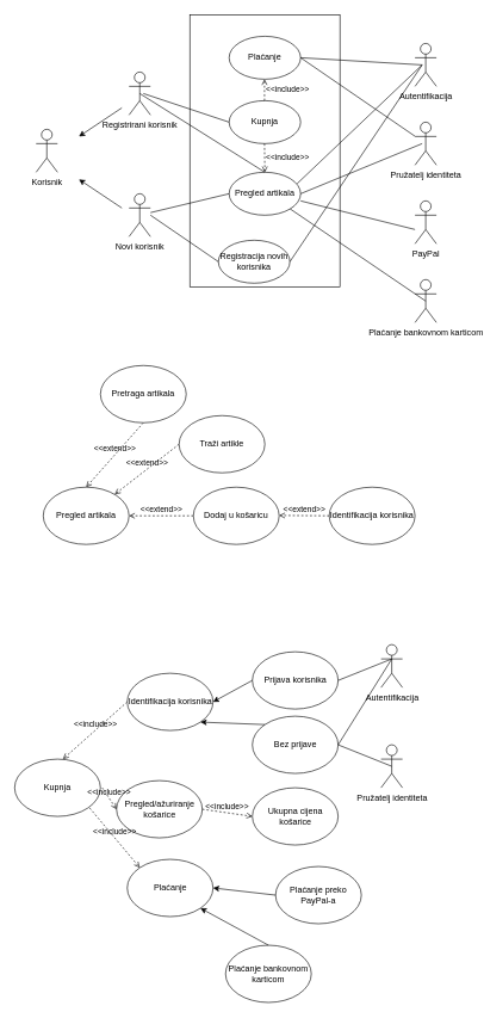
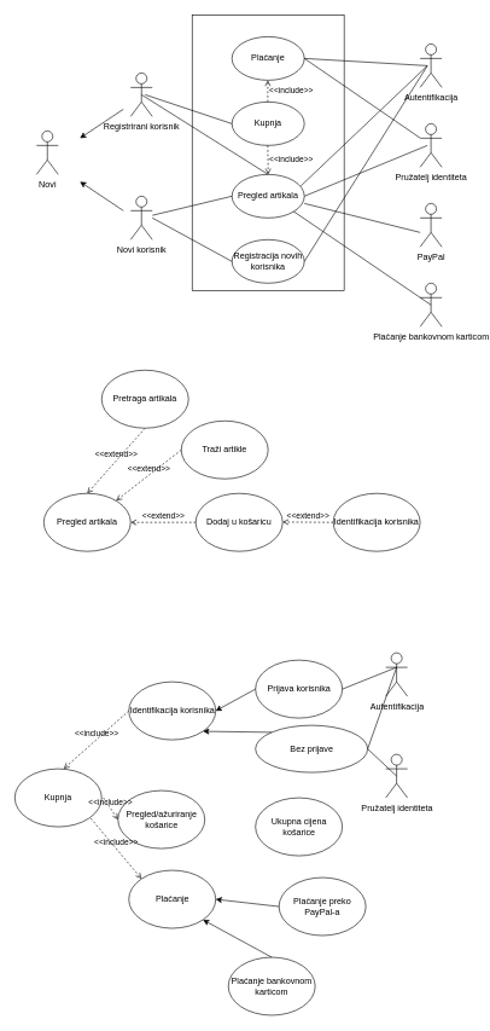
  <mxCell id="0" />
  <mxCell id="1" parent="0" />
  <mxCell id="2" value="" style="rounded=0;whiteSpace=wrap;html=1;" vertex="1" parent="1"><mxGeometry x="265" y="20" width="210" height="380" as="geometry" /></mxCell>
- <mxCell id="3" value="Korisnik" style="shape=umlActor;verticalLabelPosition=bottom;verticalAlign=top;html=1;outlineConnect=0;" vertex="1" parent="1"><mxGeometry x="50" y="180" width="30" height="60" as="geometry" /></mxCell>
+ <mxCell id="3" value="Novi" style="shape=umlActor;verticalLabelPosition=bottom;verticalAlign=top;html=1;outlineConnect=0;" vertex="1" parent="1"><mxGeometry x="50" y="180" width="30" height="60" as="geometry" /></mxCell>
  <mxCell id="4" value="" style="endArrow=classic;html=1;rounded=0;" edge="1" parent="1"><mxGeometry width="50" height="50" relative="1" as="geometry"><mxPoint x="170" y="150" as="sourcePoint" /><mxPoint x="110" y="190" as="targetPoint" /></mxGeometry></mxCell>
  <mxCell id="5" value="" style="endArrow=classic;html=1;rounded=0;" edge="1" parent="1"><mxGeometry width="50" height="50" relative="1" as="geometry"><mxPoint x="170" y="290" as="sourcePoint" /><mxPoint x="110" y="250" as="targetPoint" /></mxGeometry></mxCell>
  <mxCell id="6" value="Registrirani korisnik" style="shape=umlActor;verticalLabelPosition=bottom;verticalAlign=top;html=1;outlineConnect=0;" vertex="1" parent="1"><mxGeometry x="180" y="100" width="30" height="60" as="geometry" /></mxCell>
  <mxCell id="7" value="Novi korisnik" style="shape=umlActor;verticalLabelPosition=bottom;verticalAlign=top;html=1;outlineConnect=0;" vertex="1" parent="1"><mxGeometry x="180" y="270" width="30" height="60" as="geometry" /></mxCell>
  <mxCell id="8" value="Plaćanje" style="ellipse;whiteSpace=wrap;html=1;" vertex="1" parent="1"><mxGeometry x="320" y="50" width="100" height="60" as="geometry" /></mxCell>
  <mxCell id="9" value="Kupnja" style="ellipse;whiteSpace=wrap;html=1;" vertex="1" parent="1"><mxGeometry x="320" y="140" width="100" height="60" as="geometry" /></mxCell>
- <mxCell id="10" value="Registracija novih korisnika" style="ellipse;whiteSpace=wrap;html=1;" vertex="1" parent="1"><mxGeometry x="305" y="335" width="100" height="60" as="geometry" /></mxCell>
+ <mxCell id="10" value="Registracija novih korisnika" style="ellipse;whiteSpace=wrap;html=1;" vertex="1" parent="1"><mxGeometry x="320" y="330" width="100" height="60" as="geometry" /></mxCell>
  <mxCell id="11" value="Autentifikacija" style="shape=umlActor;verticalLabelPosition=bottom;verticalAlign=top;html=1;outlineConnect=0;" vertex="1" parent="1"><mxGeometry x="580" y="60" width="30" height="60" as="geometry" /></mxCell>
  <mxCell id="12" value="Pružatelj identiteta" style="shape=umlActor;verticalLabelPosition=bottom;verticalAlign=top;html=1;outlineConnect=0;" vertex="1" parent="1"><mxGeometry x="580" y="170" width="30" height="60" as="geometry" /></mxCell>
  <mxCell id="13" value="PayPal" style="shape=umlActor;verticalLabelPosition=bottom;verticalAlign=top;html=1;outlineConnect=0;" vertex="1" parent="1"><mxGeometry x="580" y="280" width="30" height="60" as="geometry" /></mxCell>
  <mxCell id="14" value="Plaćanje bankovnom karticom" style="shape=umlActor;verticalLabelPosition=bottom;verticalAlign=top;html=1;outlineConnect=0;" vertex="1" parent="1"><mxGeometry x="580" y="390" width="30" height="60" as="geometry" /></mxCell>
  <mxCell id="15" value="Pregled artikala" style="ellipse;whiteSpace=wrap;html=1;" vertex="1" parent="1"><mxGeometry x="320" y="240" width="100" height="60" as="geometry" /></mxCell>
  <mxCell id="16" value="" style="endArrow=none;html=1;rounded=0;entryX=0.5;entryY=0.5;entryDx=0;entryDy=0;entryPerimeter=0;exitX=0.5;exitY=0;exitDx=0;exitDy=0;" edge="1" parent="1" source="15" target="6"><mxGeometry width="50" height="50" relative="1" as="geometry"><mxPoint x="330" y="250" as="sourcePoint" /><mxPoint x="380" y="200" as="targetPoint" /></mxGeometry></mxCell>
  <mxCell id="17" value="" style="endArrow=none;html=1;rounded=0;entryX=0;entryY=0.5;entryDx=0;entryDy=0;" edge="1" parent="1" source="7" target="15"><mxGeometry width="50" height="50" relative="1" as="geometry"><mxPoint x="330" y="250" as="sourcePoint" /><mxPoint x="380" y="200" as="targetPoint" /></mxGeometry></mxCell>
  <mxCell id="18" value="" style="endArrow=none;html=1;rounded=0;entryX=0;entryY=0.5;entryDx=0;entryDy=0;" edge="1" parent="1" target="10"><mxGeometry width="50" height="50" relative="1" as="geometry"><mxPoint x="210" y="300" as="sourcePoint" /><mxPoint x="390" y="210" as="targetPoint" /></mxGeometry></mxCell>
  <mxCell id="19" value="" style="endArrow=none;html=1;rounded=0;exitX=0;exitY=0.5;exitDx=0;exitDy=0;" edge="1" parent="1" source="9"><mxGeometry width="50" height="50" relative="1" as="geometry"><mxPoint x="330" y="250" as="sourcePoint" /><mxPoint x="200" y="130" as="targetPoint" /></mxGeometry></mxCell>
  <mxCell id="20" value="&amp;lt;&amp;lt;include&amp;gt;&amp;gt;" style="html=1;verticalAlign=middle;labelBackgroundColor=none;endArrow=open;endFill=0;dashed=1;rounded=0;labelPosition=right;verticalLabelPosition=middle;align=left;" edge="1" parent="1"><mxGeometry width="160" relative="1" as="geometry"><mxPoint x="369.5" y="140" as="sourcePoint" /><mxPoint x="369.5" y="110" as="targetPoint" /></mxGeometry></mxCell>
  <mxCell id="21" value="&amp;lt;&amp;lt;include&amp;gt;&amp;gt;" style="html=1;verticalAlign=middle;labelBackgroundColor=none;endArrow=open;endFill=0;dashed=1;rounded=0;labelPosition=right;verticalLabelPosition=middle;align=left;exitX=0.5;exitY=0;exitDx=0;exitDy=0;entryX=0.5;entryY=0;entryDx=0;entryDy=0;" edge="1" parent="1" target="15"><mxGeometry width="160" relative="1" as="geometry"><mxPoint x="369.5" y="200" as="sourcePoint" /><mxPoint x="369.5" y="230" as="targetPoint" /></mxGeometry></mxCell>
  <mxCell id="22" value="" style="endArrow=none;html=1;rounded=0;exitX=0.95;exitY=0.267;exitDx=0;exitDy=0;exitPerimeter=0;" edge="1" parent="1" source="15"><mxGeometry width="50" height="50" relative="1" as="geometry"><mxPoint x="540" y="140" as="sourcePoint" /><mxPoint x="590" y="90" as="targetPoint" /></mxGeometry></mxCell>
  <mxCell id="23" value="" style="endArrow=none;html=1;rounded=0;exitX=1;exitY=0.5;exitDx=0;exitDy=0;" edge="1" parent="1" source="8"><mxGeometry width="50" height="50" relative="1" as="geometry"><mxPoint x="510" y="140" as="sourcePoint" /><mxPoint x="590" y="90" as="targetPoint" /></mxGeometry></mxCell>
  <mxCell id="24" value="" style="endArrow=none;html=1;rounded=0;entryX=1;entryY=0.5;entryDx=0;entryDy=0;" edge="1" parent="1" source="12" target="8"><mxGeometry width="50" height="50" relative="1" as="geometry"><mxPoint x="330" y="250" as="sourcePoint" /><mxPoint x="380" y="200" as="targetPoint" /></mxGeometry></mxCell>
  <mxCell id="25" value="" style="endArrow=none;html=1;rounded=0;exitX=1;exitY=0.5;exitDx=0;exitDy=0;" edge="1" parent="1" source="10"><mxGeometry width="50" height="50" relative="1" as="geometry"><mxPoint x="510" y="150" as="sourcePoint" /><mxPoint x="590" y="90" as="targetPoint" /></mxGeometry></mxCell>
  <mxCell id="26" value="" style="endArrow=none;html=1;rounded=0;exitX=1;exitY=0.5;exitDx=0;exitDy=0;" edge="1" parent="1" source="15"><mxGeometry width="50" height="50" relative="1" as="geometry"><mxPoint x="540" y="250" as="sourcePoint" /><mxPoint x="590" y="200" as="targetPoint" /></mxGeometry></mxCell>
  <mxCell id="27" value="" style="endArrow=none;html=1;rounded=0;" edge="1" parent="1"><mxGeometry width="50" height="50" relative="1" as="geometry"><mxPoint x="420" y="280" as="sourcePoint" /><mxPoint x="580" y="320" as="targetPoint" /></mxGeometry></mxCell>
  <mxCell id="28" value="" style="endArrow=none;html=1;rounded=0;exitX=1;exitY=1;exitDx=0;exitDy=0;entryX=0.5;entryY=0.5;entryDx=0;entryDy=0;entryPerimeter=0;" edge="1" parent="1" source="15" target="14"><mxGeometry width="50" height="50" relative="1" as="geometry"><mxPoint x="490" y="430" as="sourcePoint" /><mxPoint x="540" y="380" as="targetPoint" /></mxGeometry></mxCell>
  <mxCell id="29" value="Pregled artikala" style="ellipse;whiteSpace=wrap;html=1;" vertex="1" parent="1"><mxGeometry x="60" y="680" width="120" height="80" as="geometry" /></mxCell>
  <mxCell id="30" value="&amp;lt;&amp;lt;extend&amp;gt;&amp;gt;" style="html=1;verticalAlign=bottom;labelBackgroundColor=none;endArrow=open;endFill=0;dashed=1;rounded=0;entryX=0.5;entryY=0;entryDx=0;entryDy=0;exitX=0.5;exitY=1;exitDx=0;exitDy=0;" edge="1" parent="1" source="33" target="29"><mxGeometry width="160" relative="1" as="geometry"><mxPoint x="200" y="590" as="sourcePoint" /><mxPoint x="420" y="550" as="targetPoint" /></mxGeometry></mxCell>
  <mxCell id="31" value="&amp;lt;&amp;lt;extend&amp;gt;&amp;gt;" style="html=1;verticalAlign=bottom;labelBackgroundColor=none;endArrow=open;endFill=0;dashed=1;rounded=0;entryX=0.5;entryY=0;entryDx=0;entryDy=0;exitX=0;exitY=0.5;exitDx=0;exitDy=0;" edge="1" parent="1" source="32"><mxGeometry width="160" relative="1" as="geometry"><mxPoint x="240" y="650" as="sourcePoint" /><mxPoint x="160" y="690" as="targetPoint" /></mxGeometry></mxCell>
  <mxCell id="32" value="Traži artikle" style="ellipse;whiteSpace=wrap;html=1;" vertex="1" parent="1"><mxGeometry x="250" y="580" width="120" height="80" as="geometry" /></mxCell>
  <mxCell id="33" value="Pretraga artikala" style="ellipse;whiteSpace=wrap;html=1;" vertex="1" parent="1"><mxGeometry x="140" y="510" width="120" height="80" as="geometry" /></mxCell>
  <mxCell id="34" value="&amp;lt;&amp;lt;extend&amp;gt;&amp;gt;" style="html=1;verticalAlign=bottom;labelBackgroundColor=none;endArrow=open;endFill=0;dashed=1;rounded=0;entryX=1;entryY=0.5;entryDx=0;entryDy=0;exitX=0;exitY=0.5;exitDx=0;exitDy=0;" edge="1" parent="1" source="35" target="29"><mxGeometry width="160" relative="1" as="geometry"><mxPoint x="250" y="719.5" as="sourcePoint" /><mxPoint x="410" y="719.5" as="targetPoint" /></mxGeometry></mxCell>
  <mxCell id="35" value="Dodaj u košaricu" style="ellipse;whiteSpace=wrap;html=1;" vertex="1" parent="1"><mxGeometry x="270" y="680" width="120" height="80" as="geometry" /></mxCell>
  <mxCell id="36" value="Identifikacija korisnika" style="ellipse;whiteSpace=wrap;html=1;" vertex="1" parent="1"><mxGeometry x="460" y="680" width="120" height="80" as="geometry" /></mxCell>
  <mxCell id="37" value="&amp;lt;&amp;lt;extend&amp;gt;&amp;gt;" style="html=1;verticalAlign=bottom;labelBackgroundColor=none;endArrow=open;endFill=0;dashed=1;rounded=0;exitX=0;exitY=0.5;exitDx=0;exitDy=0;" edge="1" parent="1" source="36"><mxGeometry width="160" relative="1" as="geometry"><mxPoint x="440" y="719.5" as="sourcePoint" /><mxPoint x="390" y="719.5" as="targetPoint" /></mxGeometry></mxCell>
  <mxCell id="38" value="Kupnja" style="ellipse;whiteSpace=wrap;html=1;" vertex="1" parent="1"><mxGeometry x="20" y="1060" width="120" height="80" as="geometry" /></mxCell>
  <mxCell id="39" value="&amp;lt;&amp;lt;include&amp;gt;&amp;gt;" style="html=1;verticalAlign=bottom;labelBackgroundColor=none;endArrow=open;endFill=0;dashed=1;rounded=0;entryX=0.5;entryY=0;entryDx=0;entryDy=0;exitX=0;exitY=0.5;exitDx=0;exitDy=0;" edge="1" parent="1" source="40"><mxGeometry width="160" relative="1" as="geometry"><mxPoint x="177.5" y="1010" as="sourcePoint" /><mxPoint x="87.5" y="1060" as="targetPoint" /></mxGeometry></mxCell>
  <mxCell id="40" value="Identifikacija korisnika" style="ellipse;whiteSpace=wrap;html=1;" vertex="1" parent="1"><mxGeometry x="177.5" y="940" width="120" height="80" as="geometry" /></mxCell>
  <mxCell id="41" value="Prijava korisnika" style="ellipse;whiteSpace=wrap;html=1;" vertex="1" parent="1"><mxGeometry x="352.5" y="910" width="120" height="80" as="geometry" /></mxCell>
- <mxCell id="42" value="Bez prijave" style="ellipse;whiteSpace=wrap;html=1;" vertex="1" parent="1"><mxGeometry x="352.5" y="1000" width="120" height="80" as="geometry" /></mxCell>
+ <mxCell id="42" value="Bez prijave" style="ellipse;whiteSpace=wrap;html=1;" vertex="1" parent="1"><mxGeometry x="352.5" y="1000" width="155" height="65" as="geometry" /></mxCell>
  <mxCell id="43" value="Pružatelj identiteta" style="shape=umlActor;verticalLabelPosition=bottom;verticalAlign=top;html=1;outlineConnect=0;" vertex="1" parent="1"><mxGeometry x="532.5" y="1040" width="30" height="60" as="geometry" /></mxCell>
  <mxCell id="44" value="Autentifikacija" style="shape=umlActor;verticalLabelPosition=bottom;verticalAlign=top;html=1;outlineConnect=0;" vertex="1" parent="1"><mxGeometry x="532.5" y="900" width="30" height="60" as="geometry" /></mxCell>
  <mxCell id="45" value="" style="endArrow=none;html=1;rounded=0;entryX=0.5;entryY=0.5;entryDx=0;entryDy=0;entryPerimeter=0;" edge="1" parent="1"><mxGeometry width="50" height="50" relative="1" as="geometry"><mxPoint x="472.5" y="950" as="sourcePoint" /><mxPoint x="547.5" y="920" as="targetPoint" /></mxGeometry></mxCell>
  <mxCell id="46" value="" style="endArrow=none;html=1;rounded=0;entryX=0.5;entryY=0.5;entryDx=0;entryDy=0;entryPerimeter=0;exitX=1;exitY=0.5;exitDx=0;exitDy=0;" edge="1" parent="1" source="42"><mxGeometry width="50" height="50" relative="1" as="geometry"><mxPoint x="402.5" y="980" as="sourcePoint" /><mxPoint x="547.5" y="920" as="targetPoint" /></mxGeometry></mxCell>
  <mxCell id="47" value="" style="endArrow=none;html=1;rounded=0;entryX=0.5;entryY=0.5;entryDx=0;entryDy=0;entryPerimeter=0;exitX=1;exitY=0.5;exitDx=0;exitDy=0;" edge="1" parent="1" source="42" target="43"><mxGeometry width="50" height="50" relative="1" as="geometry"><mxPoint x="402.5" y="980" as="sourcePoint" /><mxPoint x="452.5" y="930" as="targetPoint" /></mxGeometry></mxCell>
  <mxCell id="48" value="" style="endArrow=classic;html=1;rounded=0;entryX=1;entryY=1;entryDx=0;entryDy=0;exitX=0;exitY=0;exitDx=0;exitDy=0;" edge="1" parent="1" source="42" target="40"><mxGeometry width="50" height="50" relative="1" as="geometry"><mxPoint x="402.5" y="1010" as="sourcePoint" /><mxPoint x="452.5" y="960" as="targetPoint" /></mxGeometry></mxCell>
  <mxCell id="49" value="" style="endArrow=classic;html=1;rounded=0;entryX=1;entryY=0.5;entryDx=0;entryDy=0;exitX=0;exitY=0.5;exitDx=0;exitDy=0;" edge="1" parent="1" source="41" target="40"><mxGeometry width="50" height="50" relative="1" as="geometry"><mxPoint x="402.5" y="1010" as="sourcePoint" /><mxPoint x="452.5" y="960" as="targetPoint" /></mxGeometry></mxCell>
  <mxCell id="50" value="Pregled/ažuriranje košarice" style="ellipse;whiteSpace=wrap;html=1;" vertex="1" parent="1"><mxGeometry x="162.5" y="1090" width="120" height="80" as="geometry" /></mxCell>
  <mxCell id="51" value="Plaćanje" style="ellipse;whiteSpace=wrap;html=1;" vertex="1" parent="1"><mxGeometry x="177.5" y="1200" width="120" height="80" as="geometry" /></mxCell>
  <mxCell id="52" value="&amp;lt;&amp;lt;include&amp;gt;&amp;gt;" style="html=1;verticalAlign=bottom;labelBackgroundColor=none;endArrow=open;endFill=0;dashed=1;rounded=0;exitX=1;exitY=0.5;exitDx=0;exitDy=0;entryX=0;entryY=0.5;entryDx=0;entryDy=0;" edge="1" parent="1" target="50"><mxGeometry width="160" relative="1" as="geometry"><mxPoint x="142.5" y="1100" as="sourcePoint" /><mxPoint x="502.5" y="1080" as="targetPoint" /></mxGeometry></mxCell>
  <mxCell id="53" value="&amp;lt;&amp;lt;include&amp;gt;&amp;gt;" style="html=1;verticalAlign=bottom;labelBackgroundColor=none;endArrow=open;endFill=0;dashed=1;rounded=0;exitX=1;exitY=1;exitDx=0;exitDy=0;entryX=0;entryY=0;entryDx=0;entryDy=0;" edge="1" parent="1" target="51"><mxGeometry width="160" relative="1" as="geometry"><mxPoint x="124.926" y="1128.284" as="sourcePoint" /><mxPoint x="502.5" y="1080" as="targetPoint" /></mxGeometry></mxCell>
  <mxCell id="54" value="Ukupna cijena košarice" style="ellipse;whiteSpace=wrap;html=1;" vertex="1" parent="1"><mxGeometry x="352.5" y="1100" width="120" height="80" as="geometry" /></mxCell>
- <mxCell id="55" value="&amp;lt;&amp;lt;include&amp;gt;&amp;gt;" style="html=1;verticalAlign=bottom;labelBackgroundColor=none;endArrow=open;endFill=0;dashed=1;rounded=0;exitX=1;exitY=0.5;exitDx=0;exitDy=0;entryX=0;entryY=0.5;entryDx=0;entryDy=0;" edge="1" parent="1" source="50" target="54"><mxGeometry width="160" relative="1" as="geometry"><mxPoint x="342.5" y="1070" as="sourcePoint" /><mxPoint x="502.5" y="1070" as="targetPoint" /></mxGeometry></mxCell>
  <mxCell id="56" value="Plaćanje bankovnom karticom" style="ellipse;whiteSpace=wrap;html=1;" vertex="1" parent="1"><mxGeometry x="315" y="1320" width="120" height="80" as="geometry" /></mxCell>
  <mxCell id="57" value="Plaćanje preko PayPal-a" style="ellipse;whiteSpace=wrap;html=1;" vertex="1" parent="1"><mxGeometry x="385" y="1210" width="120" height="80" as="geometry" /></mxCell>
  <mxCell id="58" value="" style="endArrow=classic;html=1;rounded=0;entryX=1;entryY=0.5;entryDx=0;entryDy=0;exitX=0;exitY=0.5;exitDx=0;exitDy=0;" edge="1" parent="1" source="57" target="51"><mxGeometry width="50" height="50" relative="1" as="geometry"><mxPoint x="435" y="1190" as="sourcePoint" /><mxPoint x="485" y="1140" as="targetPoint" /></mxGeometry></mxCell>
  <mxCell id="59" value="" style="endArrow=classic;html=1;rounded=0;entryX=1;entryY=1;entryDx=0;entryDy=0;exitX=0.5;exitY=0;exitDx=0;exitDy=0;" edge="1" parent="1" source="56" target="51"><mxGeometry width="50" height="50" relative="1" as="geometry"><mxPoint x="435" y="1190" as="sourcePoint" /><mxPoint x="485" y="1140" as="targetPoint" /></mxGeometry></mxCell>
